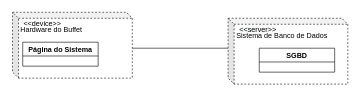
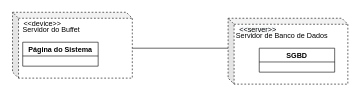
  <mxCell id="0" />
  <mxCell id="1" parent="0" />
  <mxCell id="2" style="edgeStyle=orthogonalEdgeStyle;rounded=0;orthogonalLoop=1;jettySize=auto;html=1;exitX=0;exitY=0;exitDx=200;exitDy=60;exitPerimeter=0;entryX=0;entryY=0;entryDx=0;entryDy=50;entryPerimeter=0;endArrow=none;endFill=0;" parent="1" source="3" target="4" edge="1"><mxGeometry relative="1" as="geometry" /></mxCell>
  <mxCell id="3" value="" style="shape=cube;whiteSpace=wrap;html=1;boundedLbl=1;backgroundOutline=1;darkOpacity=0.05;darkOpacity2=0.1;dashed=1;size=10;" parent="1" vertex="1"><mxGeometry x="20" y="20" width="200" height="110" as="geometry" /></mxCell>
  <mxCell id="4" value="" style="shape=cube;whiteSpace=wrap;html=1;boundedLbl=1;backgroundOutline=1;darkOpacity=0.05;darkOpacity2=0.1;dashed=1;size=10;" parent="1" vertex="1"><mxGeometry x="380" y="30" width="200" height="110" as="geometry" /></mxCell>
  <mxCell id="5" value="&amp;lt;&amp;lt;device&amp;gt;&amp;gt;" style="text;html=1;strokeColor=none;fillColor=none;align=center;verticalAlign=middle;whiteSpace=wrap;rounded=0;" vertex="1" parent="1"><mxGeometry x="40" y="30" width="60" height="20" as="geometry" /></mxCell>
  <mxCell id="6" value="&lt;span style=&quot;color: rgb(0 , 0 , 0) ; font-family: &amp;#34;helvetica&amp;#34; ; font-size: 12px ; font-style: normal ; font-weight: 400 ; letter-spacing: normal ; text-align: center ; text-indent: 0px ; text-transform: none ; word-spacing: 0px ; background-color: rgb(248 , 249 , 250) ; display: inline ; float: none&quot;&gt;&amp;lt;&amp;lt;server&amp;gt;&amp;gt;&lt;/span&gt;&lt;br style=&quot;color: rgb(0 , 0 , 0) ; font-family: &amp;#34;helvetica&amp;#34; ; font-size: 12px ; font-style: normal ; font-weight: 400 ; letter-spacing: normal ; text-align: center ; text-indent: 0px ; text-transform: none ; word-spacing: 0px ; background-color: rgb(248 , 249 , 250)&quot;&gt;" style="text;html=1;strokeColor=none;fillColor=none;align=center;verticalAlign=middle;whiteSpace=wrap;rounded=0;" vertex="1" parent="1"><mxGeometry x="400" y="40" width="60" height="20" as="geometry" /></mxCell>
- <mxCell id="7" value="Hardware do Buffet" style="text;html=1;strokeColor=none;fillColor=none;align=center;verticalAlign=middle;whiteSpace=wrap;rounded=0;" vertex="1" parent="1"><mxGeometry x="30" y="40" width="110" height="20" as="geometry" /></mxCell>
- <mxCell id="8" value="Sistema de Banco de Dados" style="text;html=1;strokeColor=none;fillColor=none;align=center;verticalAlign=middle;whiteSpace=wrap;rounded=0;" vertex="1" parent="1"><mxGeometry x="390" y="50" width="160" height="20" as="geometry" /></mxCell>
+ <mxCell id="7" value="Servidor do Buffet" style="text;html=1;strokeColor=none;fillColor=none;align=center;verticalAlign=middle;whiteSpace=wrap;rounded=0;" vertex="1" parent="1"><mxGeometry x="30" y="40" width="110" height="20" as="geometry" /></mxCell>
+ <mxCell id="8" value="Servidor de Banco de Dados" style="text;html=1;strokeColor=none;fillColor=none;align=center;verticalAlign=middle;whiteSpace=wrap;rounded=0;" vertex="1" parent="1"><mxGeometry x="390" y="50" width="160" height="20" as="geometry" /></mxCell>
  <mxCell id="9" value="Página do Sistema" style="swimlane;" vertex="1" parent="1"><mxGeometry x="37" y="70" width="126" height="40" as="geometry" /></mxCell>
  <mxCell id="10" value="SGBD" style="swimlane;" vertex="1" parent="1"><mxGeometry x="432" y="80" width="126" height="40" as="geometry" /></mxCell>
